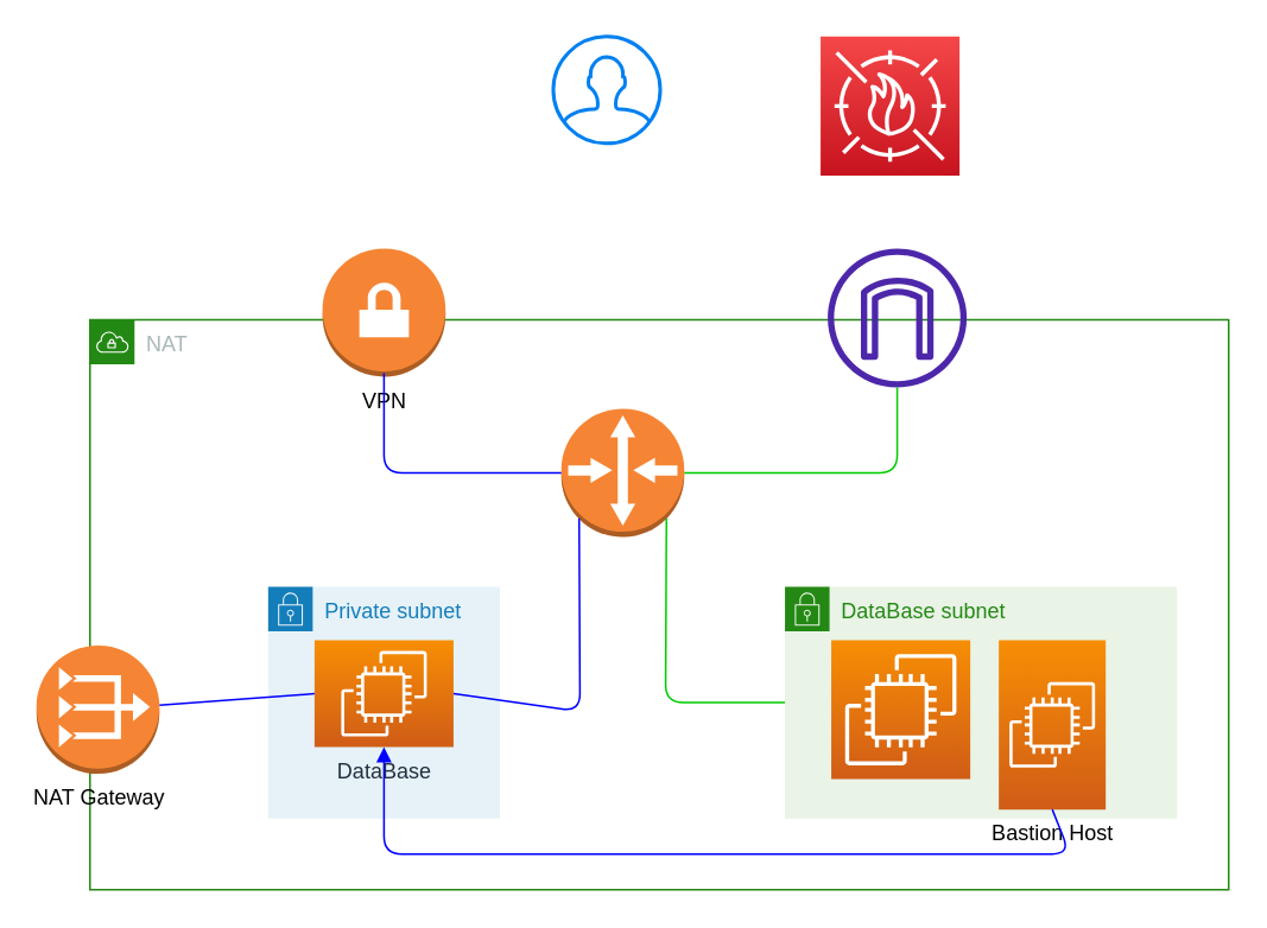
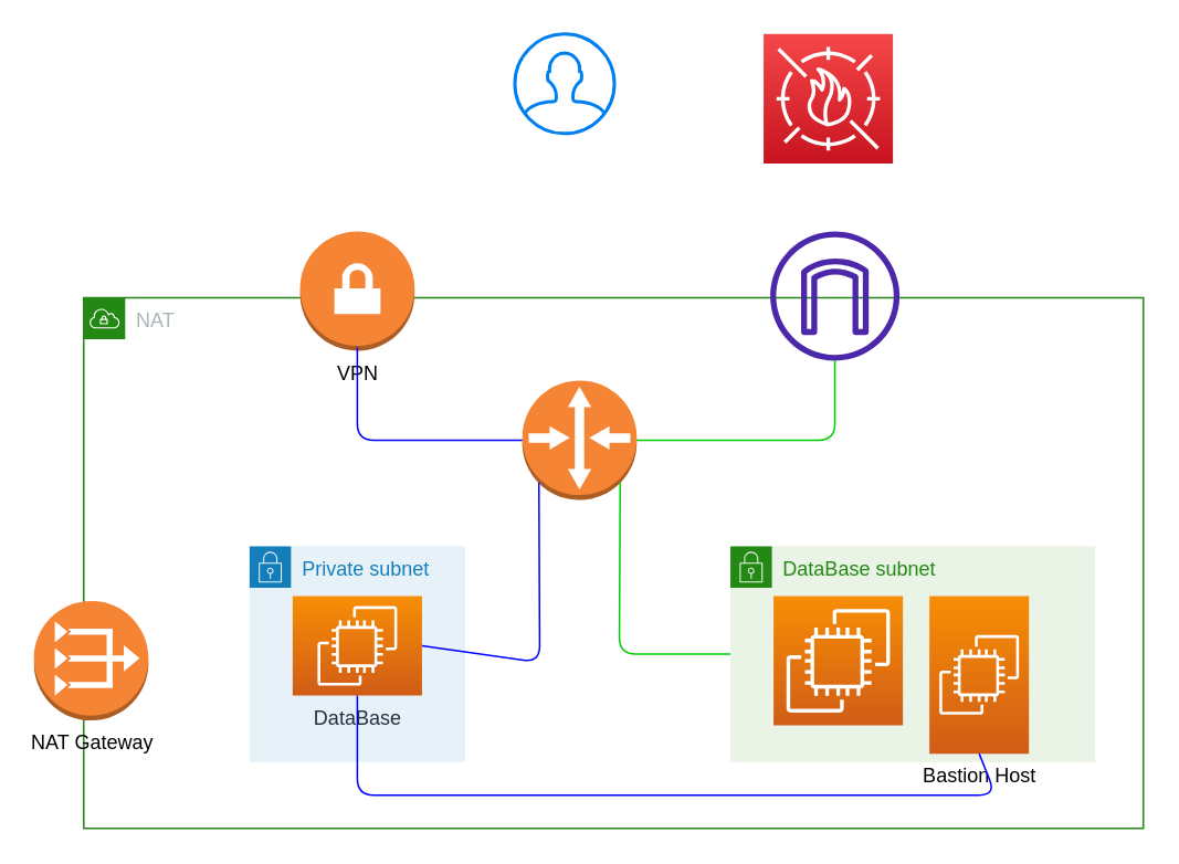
  <mxCell id="0" />
  <mxCell id="1" parent="0" />
  <mxCell id="2" value="NAT" style="points=[[0,0],[0.25,0],[0.5,0],[0.75,0],[1,0],[1,0.25],[1,0.5],[1,0.75],[1,1],[0.75,1],[0.5,1],[0.25,1],[0,1],[0,0.75],[0,0.5],[0,0.25]];outlineConnect=0;gradientColor=none;html=1;whiteSpace=wrap;fontSize=12;fontStyle=0;container=1;pointerEvents=0;collapsible=0;recursiveResize=0;shape=mxgraph.aws4.group;grIcon=mxgraph.aws4.group_vpc;strokeColor=#248814;fillColor=none;verticalAlign=top;align=left;spacingLeft=30;fontColor=#AAB7B8;dashed=0;" parent="1" vertex="1"><mxGeometry x="50" y="179" width="639" height="320" as="geometry" /></mxCell>
  <mxCell id="3" value="DataBase subnet" style="points=[[0,0],[0.25,0],[0.5,0],[0.75,0],[1,0],[1,0.25],[1,0.5],[1,0.75],[1,1],[0.75,1],[0.5,1],[0.25,1],[0,1],[0,0.75],[0,0.5],[0,0.25]];outlineConnect=0;gradientColor=none;html=1;whiteSpace=wrap;fontSize=12;fontStyle=0;container=1;pointerEvents=0;collapsible=0;recursiveResize=0;shape=mxgraph.aws4.group;grIcon=mxgraph.aws4.group_security_group;grStroke=0;strokeColor=#248814;fillColor=#E9F3E6;verticalAlign=top;align=left;spacingLeft=30;fontColor=#248814;dashed=0;" parent="2" vertex="1"><mxGeometry x="390" y="150" width="220" height="130" as="geometry" /></mxCell>
  <mxCell id="4" value="" style="sketch=0;points=[[0,0,0],[0.25,0,0],[0.5,0,0],[0.75,0,0],[1,0,0],[0,1,0],[0.25,1,0],[0.5,1,0],[0.75,1,0],[1,1,0],[0,0.25,0],[0,0.5,0],[0,0.75,0],[1,0.25,0],[1,0.5,0],[1,0.75,0]];outlineConnect=0;fontColor=#232F3E;gradientColor=#F78E04;gradientDirection=north;fillColor=#D05C17;strokeColor=#ffffff;dashed=0;verticalLabelPosition=bottom;verticalAlign=top;align=center;html=1;fontSize=12;fontStyle=0;aspect=fixed;shape=mxgraph.aws4.resourceIcon;resIcon=mxgraph.aws4.ec2;" parent="3" vertex="1"><mxGeometry x="26" y="30" width="78" height="78" as="geometry" /></mxCell>
  <mxCell id="5" value="&lt;font color=&quot;#000000&quot;&gt;Bastion Host&lt;/font&gt;" style="sketch=0;points=[[0,0,0],[0.25,0,0],[0.5,0,0],[0.75,0,0],[1,0,0],[0,1,0],[0.25,1,0],[0.5,1,0],[0.75,1,0],[1,1,0],[0,0.25,0],[0,0.5,0],[0,0.75,0],[1,0.25,0],[1,0.5,0],[1,0.75,0]];outlineConnect=0;fontColor=#232F3E;gradientColor=#F78E04;gradientDirection=north;fillColor=#D05C17;strokeColor=#ffffff;dashed=0;verticalLabelPosition=bottom;verticalAlign=top;align=center;html=1;fontSize=12;fontStyle=0;aspect=fixed;shape=mxgraph.aws4.resourceIcon;resIcon=mxgraph.aws4.ec2;" vertex="1" parent="3"><mxGeometry x="120" y="30" width="60" height="95" as="geometry" /></mxCell>
  <mxCell id="6" value="Private subnet" style="points=[[0,0],[0.25,0],[0.5,0],[0.75,0],[1,0],[1,0.25],[1,0.5],[1,0.75],[1,1],[0.75,1],[0.5,1],[0.25,1],[0,1],[0,0.75],[0,0.5],[0,0.25]];outlineConnect=0;gradientColor=none;html=1;whiteSpace=wrap;fontSize=12;fontStyle=0;container=1;pointerEvents=0;collapsible=0;recursiveResize=0;shape=mxgraph.aws4.group;grIcon=mxgraph.aws4.group_security_group;grStroke=0;strokeColor=#147EBA;fillColor=#E6F2F8;verticalAlign=top;align=left;spacingLeft=30;fontColor=#147EBA;dashed=0;" parent="2" vertex="1"><mxGeometry x="100" y="150" width="130" height="130" as="geometry" /></mxCell>
  <mxCell id="7" value="DataBase" style="sketch=0;points=[[0,0,0],[0.25,0,0],[0.5,0,0],[0.75,0,0],[1,0,0],[0,1,0],[0.25,1,0],[0.5,1,0],[0.75,1,0],[1,1,0],[0,0.25,0],[0,0.5,0],[0,0.75,0],[1,0.25,0],[1,0.5,0],[1,0.75,0]];outlineConnect=0;fontColor=#232F3E;gradientColor=#F78E04;gradientDirection=north;fillColor=#D05C17;strokeColor=#ffffff;dashed=0;verticalLabelPosition=bottom;verticalAlign=top;align=center;html=1;fontSize=12;fontStyle=0;aspect=fixed;shape=mxgraph.aws4.resourceIcon;resIcon=mxgraph.aws4.ec2;" parent="6" vertex="1"><mxGeometry x="26" y="30" width="78" height="60" as="geometry" /></mxCell>
  <mxCell id="8" value="&lt;font color=&quot;#ffffff&quot;&gt;인터넷 게이트웨이&lt;/font&gt;" style="sketch=0;outlineConnect=0;fontColor=#232F3E;gradientColor=none;fillColor=#4D27AA;strokeColor=none;dashed=0;verticalLabelPosition=bottom;verticalAlign=top;align=center;html=1;fontSize=12;fontStyle=0;aspect=fixed;pointerEvents=1;shape=mxgraph.aws4.internet_gateway;" parent="2" vertex="1"><mxGeometry x="414" y="-40" width="78" height="78" as="geometry" /></mxCell>
  <mxCell id="9" value="" style="outlineConnect=0;dashed=0;verticalLabelPosition=bottom;verticalAlign=top;align=center;html=1;shape=mxgraph.aws3.router;fillColor=#F58534;gradientColor=none;" parent="2" vertex="1"><mxGeometry x="264.5" y="50" width="69" height="72" as="geometry" /></mxCell>
  <mxCell id="10" value="" style="endArrow=none;html=1;exitX=1;exitY=0.5;exitDx=0;exitDy=0;exitPerimeter=0;strokeColor=#00CC00;" parent="2" source="9" target="8" edge="1"><mxGeometry width="50" height="50" relative="1" as="geometry"><mxPoint x="360" y="624" as="sourcePoint" /><mxPoint x="360" y="482" as="targetPoint" /><Array as="points"><mxPoint x="453" y="86" /></Array></mxGeometry></mxCell>
  <mxCell id="11" value="" style="endArrow=none;html=1;exitX=0.855;exitY=0.855;exitDx=0;exitDy=0;exitPerimeter=0;strokeColor=#00CC00;entryX=0;entryY=0.5;entryDx=0;entryDy=0;" parent="2" source="9" target="3" edge="1"><mxGeometry width="50" height="50" relative="1" as="geometry"><mxPoint x="343.5" y="96" as="sourcePoint" /><mxPoint x="463" y="47.999" as="targetPoint" /><Array as="points"><mxPoint x="323" y="215" /></Array></mxGeometry></mxCell>
  <mxCell id="12" value="" style="endArrow=none;html=1;entryX=1;entryY=0.5;entryDx=0;entryDy=0;entryPerimeter=0;strokeColor=#0000FF;exitX=0.145;exitY=0.855;exitDx=0;exitDy=0;exitPerimeter=0;" parent="2" source="9" target="7" edge="1"><mxGeometry width="50" height="50" relative="1" as="geometry"><mxPoint x="175" y="40" as="sourcePoint" /><mxPoint x="274.5" y="96" as="targetPoint" /><Array as="points"><mxPoint x="275" y="220" /></Array></mxGeometry></mxCell>
  <mxCell id="13" value="NAT Gateway" style="outlineConnect=0;dashed=0;verticalLabelPosition=bottom;verticalAlign=top;align=center;html=1;shape=mxgraph.aws3.vpc_nat_gateway;fillColor=#F58534;gradientColor=none;rotation=0;" parent="2" vertex="1"><mxGeometry x="-30" y="183" width="69" height="72" as="geometry" /></mxCell>
- <mxCell id="14" value="" style="endArrow=none;html=1;entryX=0;entryY=0.5;entryDx=0;entryDy=0;strokeColor=#0000FF;entryPerimeter=0;" parent="2" source="13" target="7" edge="1"><mxGeometry x="0.02" width="50" height="50" relative="1" as="geometry"><mxPoint x="40" y="230" as="sourcePoint" /><mxPoint x="90" y="235" as="targetPoint" /><Array as="points" /><mxPoint as="offset" /></mxGeometry></mxCell>
- <mxCell id="15" value="" style="endArrow=block;html=1;entryX=0.5;entryY=1;entryDx=0;entryDy=0;entryPerimeter=0;strokeColor=#0000FF;exitX=0.5;exitY=1;exitDx=0;exitDy=0;exitPerimeter=0;" edge="1" parent="2" source="5" target="7"><mxGeometry width="50" height="50" relative="1" as="geometry"><mxPoint x="284.505" y="121.56" as="sourcePoint" /><mxPoint x="214" y="239" as="targetPoint" /><Array as="points"><mxPoint x="550" y="300" /><mxPoint x="340" y="300" /><mxPoint x="165" y="300" /></Array></mxGeometry></mxCell>
+ <mxCell id="15" value="" style="endArrow=none;html=1;entryX=0.5;entryY=1;entryDx=0;entryDy=0;entryPerimeter=0;strokeColor=#0000FF;exitX=0.5;exitY=1;exitDx=0;exitDy=0;exitPerimeter=0;" edge="1" parent="2" source="5" target="7"><mxGeometry width="50" height="50" relative="1" as="geometry"><mxPoint x="284.505" y="121.56" as="sourcePoint" /><mxPoint x="214" y="239" as="targetPoint" /><Array as="points"><mxPoint x="550" y="300" /><mxPoint x="340" y="300" /><mxPoint x="165" y="300" /></Array></mxGeometry></mxCell>
  <mxCell id="16" value="VPN" style="outlineConnect=0;dashed=0;verticalLabelPosition=bottom;verticalAlign=top;align=center;html=1;shape=mxgraph.aws3.vpn_gateway;fillColor=#F58534;gradientColor=none;" parent="1" vertex="1"><mxGeometry x="180.5" y="139" width="69" height="72" as="geometry" /></mxCell>
  <mxCell id="17" value="" style="endArrow=none;html=1;entryX=0;entryY=0.5;entryDx=0;entryDy=0;entryPerimeter=0;strokeColor=#0000FF;" parent="1" target="9" edge="1"><mxGeometry width="50" height="50" relative="1" as="geometry"><mxPoint x="215" y="209" as="sourcePoint" /><mxPoint x="330" y="499" as="targetPoint" /><Array as="points"><mxPoint x="215" y="265" /></Array></mxGeometry></mxCell>
  <mxCell id="18" value="" style="html=1;verticalLabelPosition=bottom;align=center;labelBackgroundColor=#ffffff;verticalAlign=top;strokeWidth=2;strokeColor=#0080F0;shadow=0;dashed=0;shape=mxgraph.ios7.icons.user;" parent="1" vertex="1"><mxGeometry x="310" y="20" width="60" height="60" as="geometry" /></mxCell>
  <mxCell id="19" value="" style="sketch=0;points=[[0,0,0],[0.25,0,0],[0.5,0,0],[0.75,0,0],[1,0,0],[0,1,0],[0.25,1,0],[0.5,1,0],[0.75,1,0],[1,1,0],[0,0.25,0],[0,0.5,0],[0,0.75,0],[1,0.25,0],[1,0.5,0],[1,0.75,0]];outlineConnect=0;fontColor=#232F3E;gradientColor=#F54749;gradientDirection=north;fillColor=#C7131F;strokeColor=#ffffff;dashed=0;verticalLabelPosition=bottom;verticalAlign=top;align=center;html=1;fontSize=12;fontStyle=0;aspect=fixed;shape=mxgraph.aws4.resourceIcon;resIcon=mxgraph.aws4.waf;" parent="1" vertex="1"><mxGeometry x="460" y="20" width="78" height="78" as="geometry" /></mxCell>
